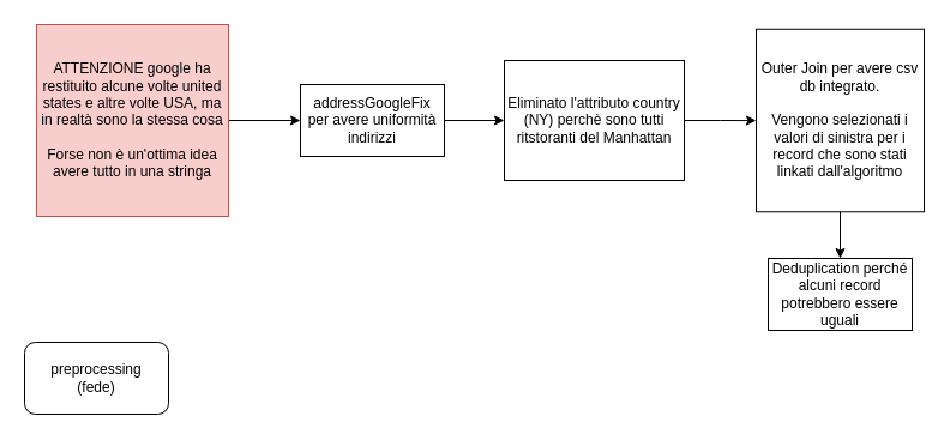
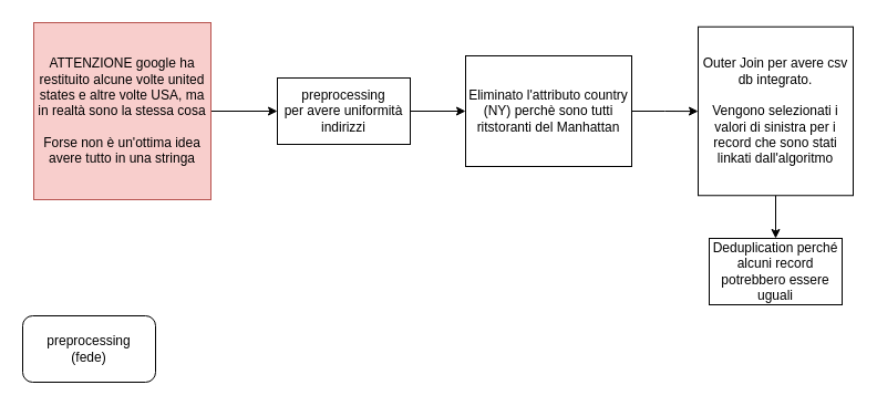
  <mxCell id="0" />
  <mxCell id="1" parent="0" />
  <mxCell id="2" value="preprocessing&lt;br&gt;(fede)" style="whiteSpace=wrap;html=1;rounded=1;" vertex="1" parent="1"><mxGeometry x="20" y="285" width="120" height="60" as="geometry" /></mxCell>
  <mxCell id="3" style="edgeStyle=orthogonalEdgeStyle;rounded=0;orthogonalLoop=1;jettySize=auto;html=1;" edge="1" parent="1" source="4" target="6"><mxGeometry relative="1" as="geometry"><mxPoint x="430" y="55" as="targetPoint" /></mxGeometry></mxCell>
- <mxCell id="4" value="addressGoogleFix&lt;br&gt;per avere uniformità indirizzi" style="rounded=0;whiteSpace=wrap;html=1;" vertex="1" parent="1"><mxGeometry x="250" y="70" width="120" height="60" as="geometry" /></mxCell>
+ <mxCell id="4" value="preprocessing&lt;br&gt;per avere uniformità indirizzi" style="rounded=0;whiteSpace=wrap;html=1;" vertex="1" parent="1"><mxGeometry x="250" y="70" width="120" height="60" as="geometry" /></mxCell>
  <mxCell id="5" style="edgeStyle=orthogonalEdgeStyle;rounded=0;orthogonalLoop=1;jettySize=auto;html=1;" edge="1" parent="1" source="6" target="10"><mxGeometry relative="1" as="geometry"><mxPoint x="630" y="100" as="targetPoint" /></mxGeometry></mxCell>
  <mxCell id="6" value="Eliminato l'attributo country (NY) perchè sono tutti ritstoranti del Manhattan" style="rounded=0;whiteSpace=wrap;html=1;" vertex="1" parent="1"><mxGeometry x="420" y="50" width="150" height="100" as="geometry" /></mxCell>
  <mxCell id="7" style="edgeStyle=orthogonalEdgeStyle;rounded=0;orthogonalLoop=1;jettySize=auto;html=1;" edge="1" parent="1" source="8" target="4"><mxGeometry relative="1" as="geometry" /></mxCell>
  <mxCell id="8" value="ATTENZIONE google ha restituito alcune volte united states e altre volte USA, ma in realtà sono la stessa cosa&lt;br&gt;&lt;br&gt;Forse non è un'ottima idea avere tutto in una stringa" style="rounded=0;whiteSpace=wrap;html=1;fillColor=#f8cecc;strokeColor=#b85450;" vertex="1" parent="1"><mxGeometry x="30" y="20" width="160" height="160" as="geometry" /></mxCell>
  <mxCell id="9" style="edgeStyle=orthogonalEdgeStyle;rounded=0;orthogonalLoop=1;jettySize=auto;html=1;" edge="1" parent="1" source="10" target="11"><mxGeometry relative="1" as="geometry"><mxPoint x="700" y="245" as="targetPoint" /></mxGeometry></mxCell>
  <mxCell id="10" value="Outer Join per avere csv db integrato. &lt;br&gt;&lt;br&gt;Vengono selezionati i valori di sinistra per i record che sono stati linkati dall'algoritmo" style="rounded=0;whiteSpace=wrap;html=1;" vertex="1" parent="1"><mxGeometry x="630" y="23.75" width="140" height="152.5" as="geometry" /></mxCell>
  <mxCell id="11" value="Deduplication perché alcuni record potrebbero essere uguali" style="rounded=0;whiteSpace=wrap;html=1;" vertex="1" parent="1"><mxGeometry x="640" y="215" width="120" height="60" as="geometry" /></mxCell>
